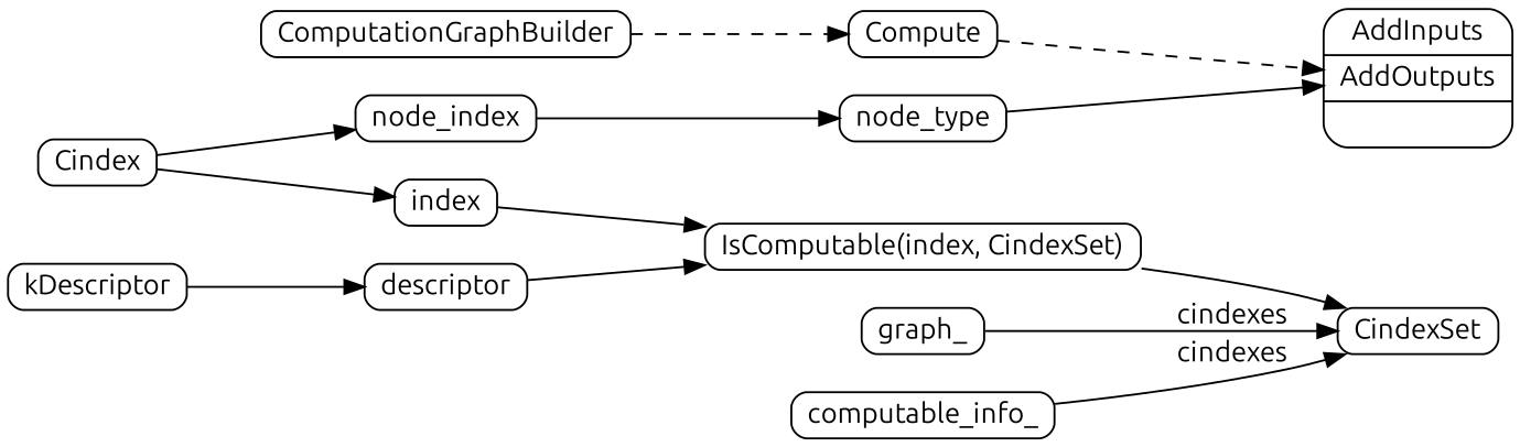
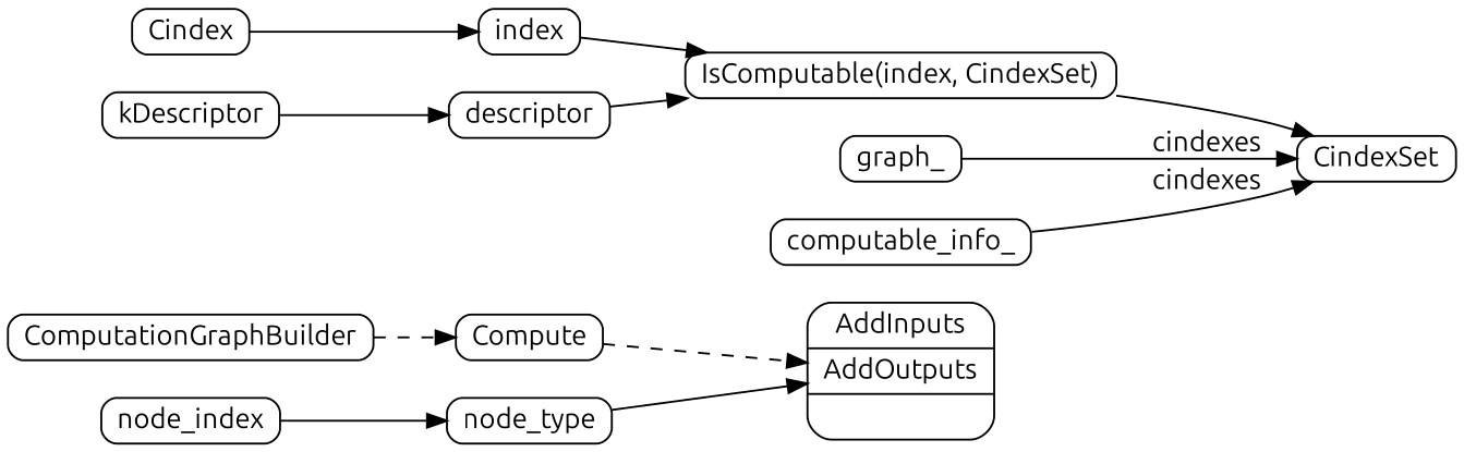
  digraph {
    fontname=Ubuntu
    rankdir=LR
    node [fontname=Ubuntu shape=Mrecord]
    edge [fontname=Ubuntu]
    n1 [height=.1 label=ComputationGraphBuilder width=.1]
    Compute [height=.1 width=.1]
    n3 [height=.1 label="AddInputs | AddOutputs |" width=.1]
    Cindex [height=.1 width=.1]
    node_index [height=.1 width=.1]
    index [height=.1 width=.1]
    node_type [height=.1 width=.1]
    kDescriptor [height=.1 width=.1]
    n9 [height=.1 label="IsComputable(index, CindexSet)" width=.1]
    graph_ [height=.1 width=.1]
    CindexSet [height=.1 width=.1]
    computable_info_ [height=.1 width=.1]
    descriptor [height=.1 width=.1]
    subgraph sub_1 {
      n1
      Compute
      n3
    }
    subgraph sub_2 {
      Cindex
      node_index
      index
      node_type
      kDescriptor
      n9
      graph_
      CindexSet
      computable_info_
      descriptor
    }
    n1 -> Compute [style=dashed]
    Compute -> n3 [style=dashed]
-   Cindex -> node_index
    Cindex -> index
    node_index -> node_type
    index -> n9
    node_type -> n3
    kDescriptor -> descriptor
    n9 -> CindexSet
    graph_ -> CindexSet [label=cindexes]
    computable_info_ -> CindexSet [label=cindexes]
    descriptor -> n9
  }
